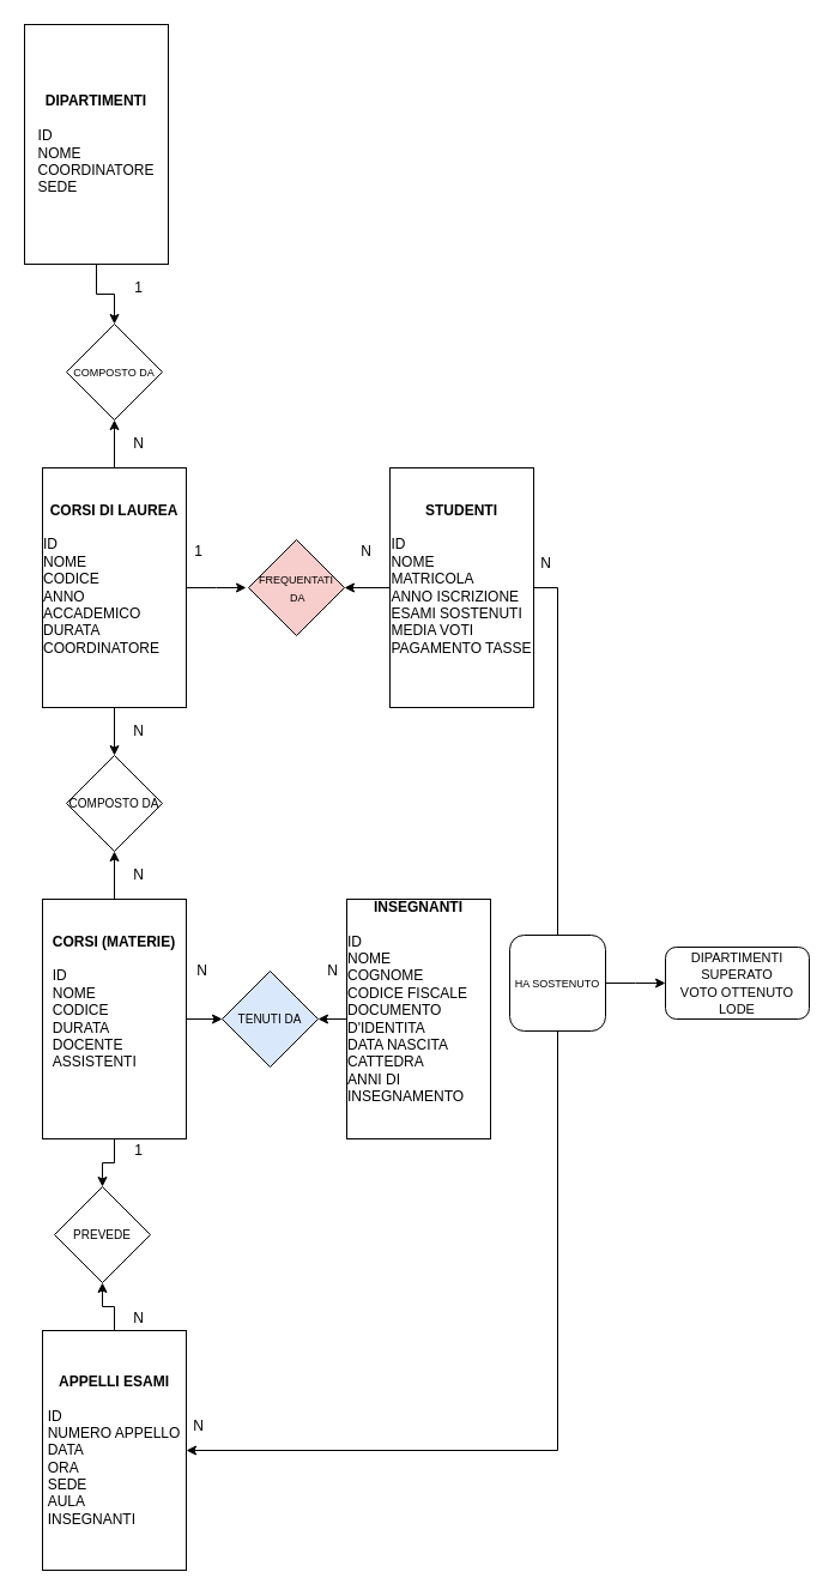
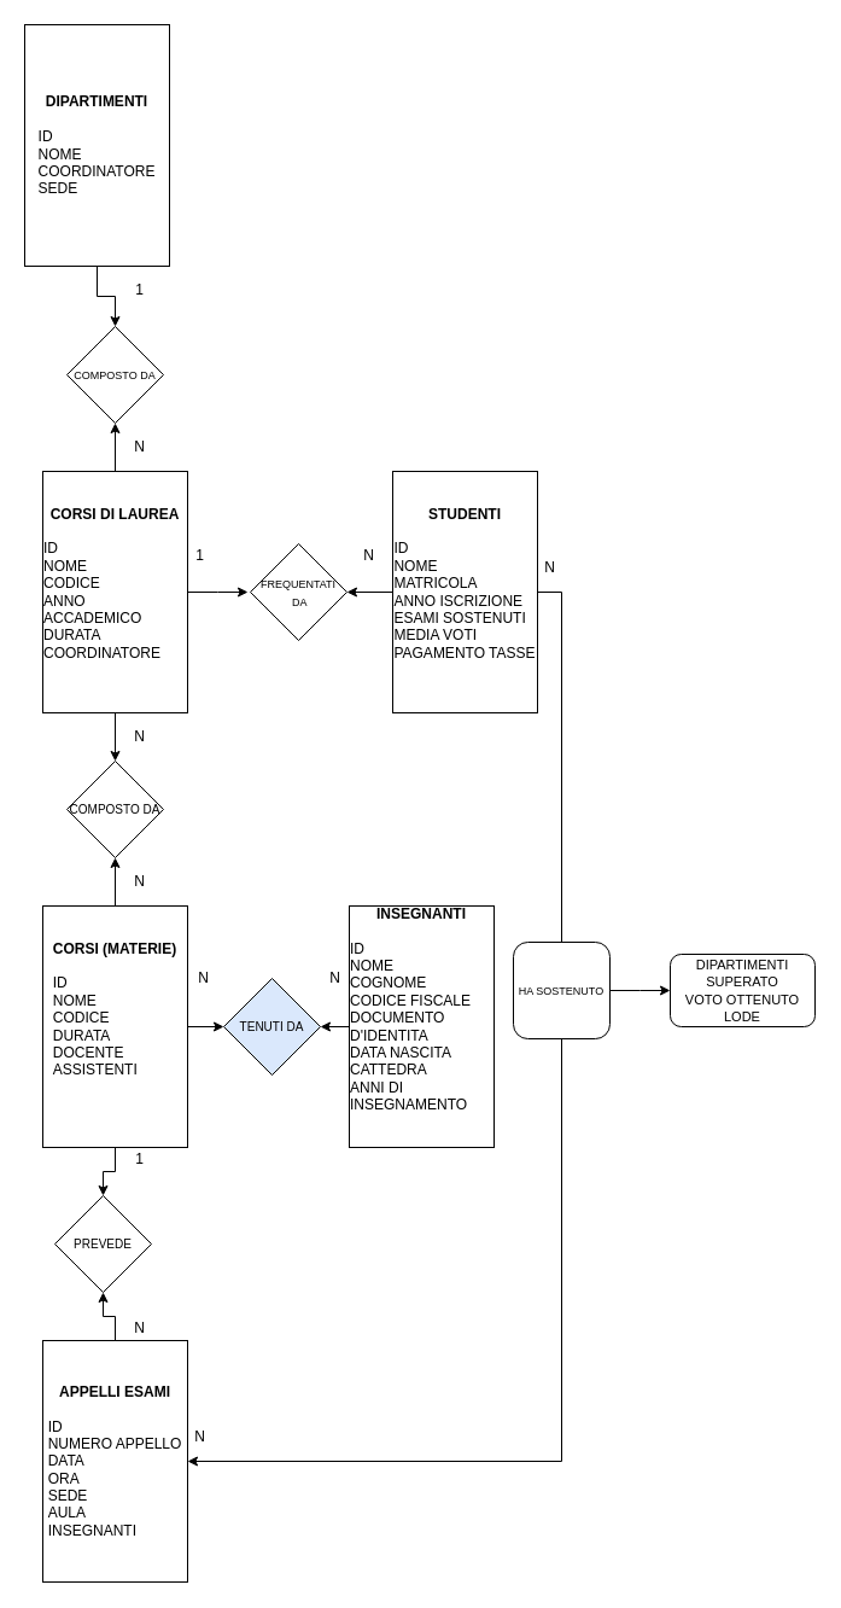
  <mxCell id="0" />
  <mxCell id="1" parent="0" />
  <mxCell id="2" style="edgeStyle=orthogonalEdgeStyle;rounded=0;orthogonalLoop=1;jettySize=auto;html=1;exitX=0.5;exitY=1;exitDx=0;exitDy=0;entryX=0.5;entryY=0;entryDx=0;entryDy=0;" edge="1" parent="1" source="3" target="12"><mxGeometry relative="1" as="geometry" /></mxCell>
  <mxCell id="3" value="&lt;b&gt;DIPARTIMENTI&lt;/b&gt;&lt;br&gt;&lt;br&gt;&lt;div style=&quot;text-align: left&quot;&gt;&lt;span&gt;ID&lt;/span&gt;&lt;/div&gt;&lt;div style=&quot;text-align: left&quot;&gt;&lt;span&gt;NOME&lt;/span&gt;&lt;/div&gt;&lt;div style=&quot;text-align: left&quot;&gt;&lt;span&gt;COORDINATORE&lt;/span&gt;&lt;/div&gt;&lt;div style=&quot;text-align: left&quot;&gt;&lt;span&gt;SEDE&lt;/span&gt;&lt;/div&gt;" style="rounded=0;whiteSpace=wrap;html=1;" vertex="1" parent="1"><mxGeometry x="20" y="20" width="120" height="200" as="geometry" /></mxCell>
  <mxCell id="4" style="edgeStyle=orthogonalEdgeStyle;rounded=0;orthogonalLoop=1;jettySize=auto;html=1;exitX=0.5;exitY=1;exitDx=0;exitDy=0;entryX=0.5;entryY=0;entryDx=0;entryDy=0;" edge="1" parent="1" source="7" target="15"><mxGeometry relative="1" as="geometry" /></mxCell>
  <mxCell id="5" style="edgeStyle=orthogonalEdgeStyle;rounded=0;orthogonalLoop=1;jettySize=auto;html=1;exitX=0.5;exitY=0;exitDx=0;exitDy=0;entryX=0.5;entryY=1;entryDx=0;entryDy=0;" edge="1" parent="1" source="7" target="12"><mxGeometry relative="1" as="geometry" /></mxCell>
  <mxCell id="6" style="edgeStyle=orthogonalEdgeStyle;rounded=0;orthogonalLoop=1;jettySize=auto;html=1;exitX=1;exitY=0.5;exitDx=0;exitDy=0;" edge="1" parent="1" source="7"><mxGeometry relative="1" as="geometry"><mxPoint x="205" y="490" as="targetPoint" /></mxGeometry></mxCell>
  <mxCell id="7" value="&lt;b&gt;CORSI DI LAUREA&lt;/b&gt;&lt;br&gt;&lt;br&gt;&lt;div style=&quot;text-align: left&quot;&gt;ID&lt;/div&gt;&lt;div style=&quot;text-align: left&quot;&gt;NOME&lt;/div&gt;&lt;div style=&quot;text-align: left&quot;&gt;CODICE&lt;/div&gt;&lt;div style=&quot;text-align: left&quot;&gt;ANNO ACCADEMICO&lt;/div&gt;&lt;div style=&quot;text-align: left&quot;&gt;DURATA&lt;/div&gt;&lt;div style=&quot;text-align: left&quot;&gt;COORDINATORE&lt;/div&gt;&lt;div style=&quot;text-align: left&quot;&gt;&lt;br&gt;&lt;/div&gt;" style="rounded=0;whiteSpace=wrap;html=1;" vertex="1" parent="1"><mxGeometry x="35" y="390" width="120" height="200" as="geometry" /></mxCell>
  <mxCell id="8" style="edgeStyle=orthogonalEdgeStyle;rounded=0;orthogonalLoop=1;jettySize=auto;html=1;exitX=0.5;exitY=0;exitDx=0;exitDy=0;" edge="1" parent="1" source="11" target="15"><mxGeometry relative="1" as="geometry" /></mxCell>
  <mxCell id="9" style="edgeStyle=orthogonalEdgeStyle;rounded=0;orthogonalLoop=1;jettySize=auto;html=1;exitX=1;exitY=0.5;exitDx=0;exitDy=0;entryX=0;entryY=0.5;entryDx=0;entryDy=0;" edge="1" parent="1" source="11" target="20"><mxGeometry relative="1" as="geometry" /></mxCell>
  <mxCell id="10" style="edgeStyle=orthogonalEdgeStyle;rounded=0;orthogonalLoop=1;jettySize=auto;html=1;exitX=0.5;exitY=1;exitDx=0;exitDy=0;entryX=0.5;entryY=0;entryDx=0;entryDy=0;" edge="1" parent="1" source="11" target="31"><mxGeometry relative="1" as="geometry" /></mxCell>
  <mxCell id="11" value="&lt;b&gt;CORSI (MATERIE)&lt;/b&gt;&lt;br&gt;&lt;br&gt;&lt;div style=&quot;text-align: left&quot;&gt;ID&lt;/div&gt;&lt;div style=&quot;text-align: left&quot;&gt;NOME&lt;/div&gt;&lt;div style=&quot;text-align: left&quot;&gt;CODICE&lt;/div&gt;&lt;div style=&quot;text-align: left&quot;&gt;DURATA&lt;/div&gt;&lt;div style=&quot;text-align: left&quot;&gt;DOCENTE&lt;/div&gt;&lt;div style=&quot;text-align: left&quot;&gt;ASSISTENTI&lt;/div&gt;&lt;div style=&quot;text-align: left&quot;&gt;&lt;br&gt;&lt;/div&gt;&lt;div style=&quot;text-align: left&quot;&gt;&lt;br&gt;&lt;/div&gt;" style="rounded=0;whiteSpace=wrap;html=1;" vertex="1" parent="1"><mxGeometry x="35" y="750" width="120" height="200" as="geometry" /></mxCell>
  <mxCell id="12" value="&lt;font style=&quot;font-size: 9px&quot;&gt;COMPOSTO DA&lt;/font&gt;" style="rhombus;whiteSpace=wrap;html=1;" vertex="1" parent="1"><mxGeometry x="55" y="270" width="80" height="80" as="geometry" /></mxCell>
  <mxCell id="13" value="1" style="text;html=1;align=center;verticalAlign=middle;resizable=0;points=[];autosize=1;strokeColor=none;" vertex="1" parent="1"><mxGeometry x="105" y="230" width="20" height="20" as="geometry" /></mxCell>
  <mxCell id="14" value="N" style="text;html=1;align=center;verticalAlign=middle;resizable=0;points=[];autosize=1;strokeColor=none;" vertex="1" parent="1"><mxGeometry x="105" y="360" width="20" height="20" as="geometry" /></mxCell>
  <mxCell id="15" value="&lt;font style=&quot;font-size: 10px&quot;&gt;COMPOSTO DA&lt;/font&gt;" style="rhombus;whiteSpace=wrap;html=1;" vertex="1" parent="1"><mxGeometry x="55" y="630" width="80" height="80" as="geometry" /></mxCell>
  <mxCell id="16" value="N" style="text;html=1;align=center;verticalAlign=middle;resizable=0;points=[];autosize=1;strokeColor=none;" vertex="1" parent="1"><mxGeometry x="105" y="600" width="20" height="20" as="geometry" /></mxCell>
  <mxCell id="17" value="N" style="text;html=1;align=center;verticalAlign=middle;resizable=0;points=[];autosize=1;strokeColor=none;" vertex="1" parent="1"><mxGeometry x="105" y="720" width="20" height="20" as="geometry" /></mxCell>
  <mxCell id="18" style="edgeStyle=orthogonalEdgeStyle;rounded=0;orthogonalLoop=1;jettySize=auto;html=1;exitX=0;exitY=0.5;exitDx=0;exitDy=0;entryX=1;entryY=0.5;entryDx=0;entryDy=0;" edge="1" parent="1" source="19" target="20"><mxGeometry relative="1" as="geometry" /></mxCell>
  <mxCell id="19" value="&lt;b&gt;INSEGNANTI&lt;/b&gt;&lt;br&gt;&lt;br&gt;&lt;div style=&quot;text-align: left&quot;&gt;ID&lt;/div&gt;&lt;div style=&quot;text-align: left&quot;&gt;NOME&lt;/div&gt;&lt;div style=&quot;text-align: left&quot;&gt;COGNOME&lt;/div&gt;&lt;div style=&quot;text-align: left&quot;&gt;CODICE FISCALE&lt;/div&gt;&lt;div style=&quot;text-align: left&quot;&gt;DOCUMENTO D'IDENTITA&lt;/div&gt;&lt;div style=&quot;text-align: left&quot;&gt;DATA NASCITA&lt;/div&gt;&lt;div style=&quot;text-align: left&quot;&gt;CATTEDRA&lt;/div&gt;&lt;div style=&quot;text-align: left&quot;&gt;ANNI DI INSEGNAMENTO&lt;/div&gt;&lt;div style=&quot;text-align: left&quot;&gt;&lt;br&gt;&lt;/div&gt;&lt;div style=&quot;text-align: left&quot;&gt;&lt;br&gt;&lt;/div&gt;" style="rounded=0;whiteSpace=wrap;html=1;" vertex="1" parent="1"><mxGeometry x="289" y="750" width="120" height="200" as="geometry" /></mxCell>
  <mxCell id="20" value="&lt;font style=&quot;font-size: 10px&quot;&gt;TENUTI DA&lt;/font&gt;" style="rhombus;whiteSpace=wrap;html=1;fillColor=#dae8fc;" vertex="1" parent="1"><mxGeometry x="185" y="810" width="80" height="80" as="geometry" /></mxCell>
  <mxCell id="21" value="N" style="text;html=1;align=center;verticalAlign=middle;resizable=0;points=[];autosize=1;strokeColor=none;" vertex="1" parent="1"><mxGeometry x="158" y="800" width="20" height="20" as="geometry" /></mxCell>
  <mxCell id="22" value="N" style="text;html=1;align=center;verticalAlign=middle;resizable=0;points=[];autosize=1;strokeColor=none;" vertex="1" parent="1"><mxGeometry x="267" y="800" width="20" height="20" as="geometry" /></mxCell>
- <mxCell id="23" value="&lt;font style=&quot;font-size: 9px&quot;&gt;FREQUENTATI&lt;br&gt;&amp;nbsp;DA&lt;/font&gt;" style="rhombus;whiteSpace=wrap;html=1;fillColor=#f8cecc;" vertex="1" parent="1"><mxGeometry x="207" y="450" width="80" height="80" as="geometry" /></mxCell>
+ <mxCell id="23" value="&lt;font style=&quot;font-size: 9px&quot;&gt;FREQUENTATI&lt;br&gt;&amp;nbsp;DA&lt;/font&gt;" style="rhombus;whiteSpace=wrap;html=1;" vertex="1" parent="1"><mxGeometry x="207" y="450" width="80" height="80" as="geometry" /></mxCell>
  <mxCell id="24" value="" style="edgeStyle=orthogonalEdgeStyle;rounded=0;orthogonalLoop=1;jettySize=auto;html=1;" edge="1" parent="1" source="26" target="23"><mxGeometry relative="1" as="geometry" /></mxCell>
  <mxCell id="25" style="edgeStyle=orthogonalEdgeStyle;rounded=0;orthogonalLoop=1;jettySize=auto;html=1;exitX=1;exitY=0.5;exitDx=0;exitDy=0;entryX=1;entryY=0.5;entryDx=0;entryDy=0;" edge="1" parent="1" source="26" target="30"><mxGeometry relative="1" as="geometry" /></mxCell>
  <mxCell id="26" value="&lt;b&gt;STUDENTI&lt;/b&gt;&lt;br&gt;&lt;br&gt;&lt;div style=&quot;text-align: left&quot;&gt;ID&lt;/div&gt;&lt;div style=&quot;text-align: left&quot;&gt;NOME&lt;/div&gt;&lt;div style=&quot;text-align: left&quot;&gt;MATRICOLA&lt;/div&gt;&lt;div style=&quot;text-align: left&quot;&gt;ANNO ISCRIZIONE&lt;/div&gt;&lt;div style=&quot;text-align: left&quot;&gt;ESAMI SOSTENUTI&lt;/div&gt;&lt;div style=&quot;text-align: left&quot;&gt;MEDIA VOTI&lt;/div&gt;&lt;div style=&quot;text-align: left&quot;&gt;PAGAMENTO TASSE&lt;/div&gt;&lt;div style=&quot;text-align: left&quot;&gt;&lt;br&gt;&lt;/div&gt;" style="rounded=0;whiteSpace=wrap;html=1;" vertex="1" parent="1"><mxGeometry x="325" y="390" width="120" height="200" as="geometry" /></mxCell>
  <mxCell id="27" value="1" style="text;html=1;align=center;verticalAlign=middle;resizable=0;points=[];autosize=1;strokeColor=none;" vertex="1" parent="1"><mxGeometry x="155" y="450" width="20" height="20" as="geometry" /></mxCell>
  <mxCell id="28" value="N" style="text;html=1;align=center;verticalAlign=middle;resizable=0;points=[];autosize=1;strokeColor=none;" vertex="1" parent="1"><mxGeometry x="295" y="450" width="20" height="20" as="geometry" /></mxCell>
  <mxCell id="29" style="edgeStyle=orthogonalEdgeStyle;rounded=0;orthogonalLoop=1;jettySize=auto;html=1;exitX=0.5;exitY=0;exitDx=0;exitDy=0;entryX=0.5;entryY=1;entryDx=0;entryDy=0;" edge="1" parent="1" source="30" target="31"><mxGeometry relative="1" as="geometry" /></mxCell>
  <mxCell id="30" value="&lt;b&gt;APPELLI ESAMI&lt;/b&gt;&lt;br&gt;&lt;br&gt;&lt;div style=&quot;text-align: left&quot;&gt;ID&lt;/div&gt;&lt;div style=&quot;text-align: left&quot;&gt;NUMERO APPELLO&lt;/div&gt;&lt;div style=&quot;text-align: left&quot;&gt;DATA&lt;/div&gt;&lt;div style=&quot;text-align: left&quot;&gt;ORA&lt;/div&gt;&lt;div style=&quot;text-align: left&quot;&gt;SEDE&lt;/div&gt;&lt;div style=&quot;text-align: left&quot;&gt;AULA&lt;/div&gt;&lt;div style=&quot;text-align: left&quot;&gt;INSEGNANTI&lt;/div&gt;" style="rounded=0;whiteSpace=wrap;html=1;" vertex="1" parent="1"><mxGeometry x="35" y="1110" width="120" height="200" as="geometry" /></mxCell>
  <mxCell id="31" value="&lt;font style=&quot;font-size: 10px&quot;&gt;PREVEDE&lt;/font&gt;" style="rhombus;whiteSpace=wrap;html=1;" vertex="1" parent="1"><mxGeometry x="45" y="990" width="80" height="80" as="geometry" /></mxCell>
  <mxCell id="32" style="edgeStyle=orthogonalEdgeStyle;rounded=0;orthogonalLoop=1;jettySize=auto;html=1;exitX=1;exitY=0.5;exitDx=0;exitDy=0;" edge="1" parent="1" source="33"><mxGeometry relative="1" as="geometry"><mxPoint x="555" y="820" as="targetPoint" /></mxGeometry></mxCell>
  <mxCell id="33" value="&lt;font style=&quot;font-size: 9px&quot;&gt;HA SOSTENUTO&lt;/font&gt;" style="whiteSpace=wrap;html=1;rounded=1;" vertex="1" parent="1"><mxGeometry x="425" y="780" width="80" height="80" as="geometry" /></mxCell>
  <mxCell id="34" value="N" style="text;html=1;align=center;verticalAlign=middle;resizable=0;points=[];autosize=1;strokeColor=none;" vertex="1" parent="1"><mxGeometry x="445" y="460" width="20" height="20" as="geometry" /></mxCell>
  <mxCell id="35" value="N" style="text;html=1;align=center;verticalAlign=middle;resizable=0;points=[];autosize=1;strokeColor=none;" vertex="1" parent="1"><mxGeometry x="155" y="1180" width="20" height="20" as="geometry" /></mxCell>
  <mxCell id="36" value="1" style="text;html=1;align=center;verticalAlign=middle;resizable=0;points=[];autosize=1;strokeColor=none;" vertex="1" parent="1"><mxGeometry x="105" y="950" width="20" height="20" as="geometry" /></mxCell>
  <mxCell id="37" value="N" style="text;html=1;align=center;verticalAlign=middle;resizable=0;points=[];autosize=1;strokeColor=none;" vertex="1" parent="1"><mxGeometry x="105" y="1090" width="20" height="20" as="geometry" /></mxCell>
  <mxCell id="38" value="&lt;font style=&quot;font-size: 11px&quot;&gt;DIPARTIMENTI&lt;br&gt;SUPERATO&lt;br&gt;VOTO OTTENUTO&lt;br&gt;LODE&lt;br&gt;&lt;/font&gt;" style="rounded=1;whiteSpace=wrap;html=1;" vertex="1" parent="1"><mxGeometry x="555" y="790" width="120" height="60" as="geometry" /></mxCell>
